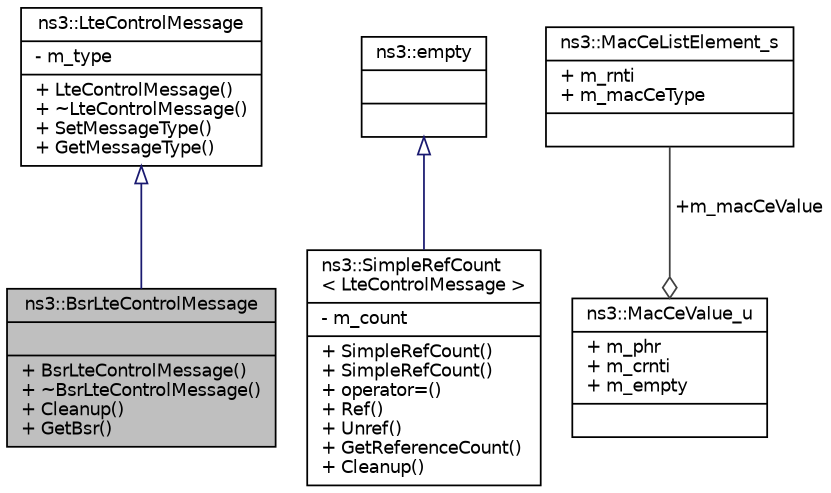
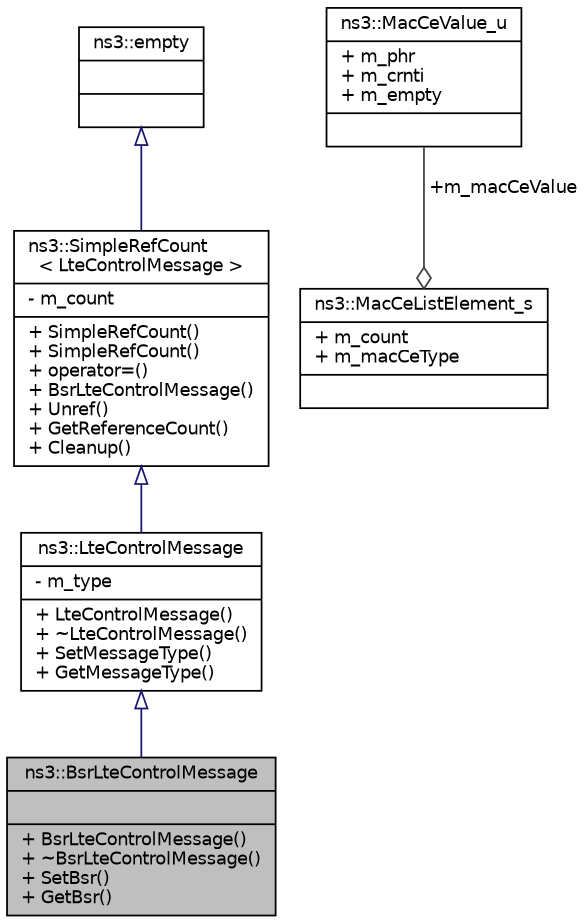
  digraph {
    node [color=black fillcolor=white fontname=Helvetica fontsize=10 shape=record style=filled]
    edge [arrowtail=onormal color=midnightblue dir=back fontname=Helvetica fontsize=10 labelfontname=Helvetica labelfontsize=10 style=solid]
-   n1 [fillcolor=grey75 fontcolor=black height=0.2 label="{ns3::BsrLteControlMessage\n||+ BsrLteControlMessage()\l+ ~BsrLteControlMessage()\l+ Cleanup()\l+ GetBsr()\l}" width=0.4]
+   n1 [fillcolor=grey75 fontcolor=black height=0.2 label="{ns3::BsrLteControlMessage\n||+ BsrLteControlMessage()\l+ ~BsrLteControlMessage()\l+ SetBsr()\l+ GetBsr()\l}" width=0.4]
    n2 [height=0.2 label="{ns3::LteControlMessage\n|- m_type\l|+ LteControlMessage()\l+ ~LteControlMessage()\l+ SetMessageType()\l+ GetMessageType()\l}" width=0.4]
-   n3 [height=0.2 label="{ns3::SimpleRefCount\l\< LteControlMessage \>\n|- m_count\l|+ SimpleRefCount()\l+ SimpleRefCount()\l+ operator=()\l+ Ref()\l+ Unref()\l+ GetReferenceCount()\l+ Cleanup()\l}" width=0.4]
+   n3 [height=0.2 label="{ns3::SimpleRefCount\l\< LteControlMessage \>\n|- m_count\l|+ SimpleRefCount()\l+ SimpleRefCount()\l+ operator=()\l+ BsrLteControlMessage()\l+ Unref()\l+ GetReferenceCount()\l+ Cleanup()\l}" width=0.4]
    n4 [height=0.2 label="{ns3::empty\n||}" width=0.4]
-   n5 [height=0.2 label="{ns3::MacCeListElement_s\n|+ m_rnti\l+ m_macCeType\l|}" width=0.4]
+   n5 [height=0.2 label="{ns3::MacCeListElement_s\n|+ m_count\l+ m_macCeType\l|}" width=0.4]
    n6 [height=0.2 label="{ns3::MacCeValue_u\n|+ m_phr\l+ m_crnti\l+ m_empty\l|}" width=0.4]
    n2 -> n1
+   n3 -> n2
    n4 -> n3
-   n5 -> n6 [arrowhead=odiamond color=grey25 label=" +m_macCeValue" arrowtail="" dir=""]
+   n6 -> n5 [arrowhead=odiamond color=grey25 label=" +m_macCeValue" arrowtail="" dir=""]
  }
